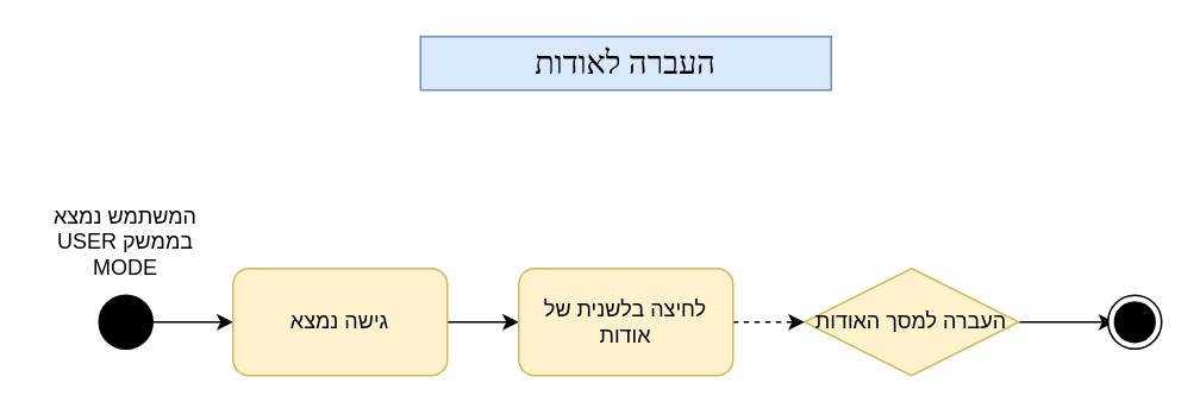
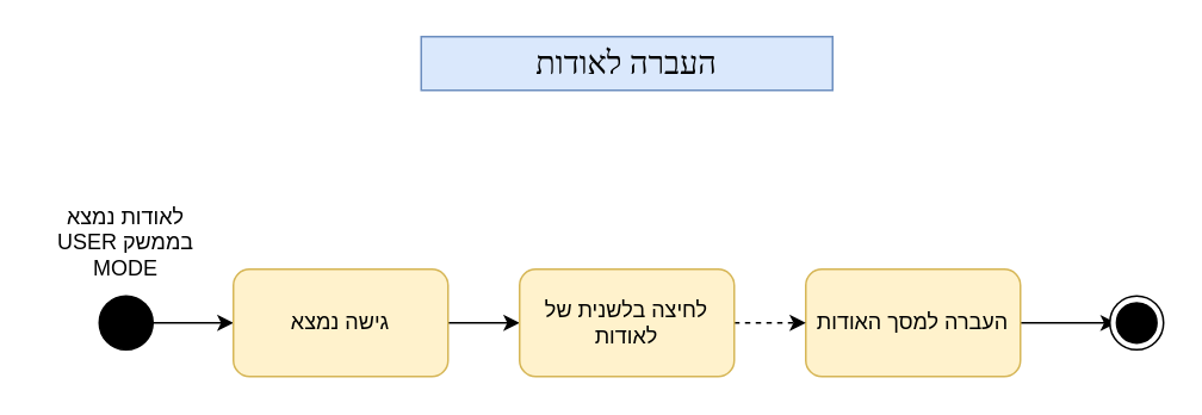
  <mxCell id="0" />
  <mxCell id="1" parent="0" />
  <mxCell id="2" value="" style="edgeStyle=orthogonalEdgeStyle;rounded=0;orthogonalLoop=1;jettySize=auto;html=1;fontSize=18;fontColor=none;" parent="1" source="3" target="8" edge="1"><mxGeometry relative="1" as="geometry" /></mxCell>
  <mxCell id="3" value="" style="ellipse;whiteSpace=wrap;html=1;aspect=fixed;fillColor=#000000;" parent="1" vertex="1"><mxGeometry x="55" y="165" width="30" height="30" as="geometry" /></mxCell>
- <mxCell id="4" value="המשתמש נמצא בממשק USER MODE" style="text;html=1;strokeColor=none;fillColor=none;align=center;verticalAlign=middle;whiteSpace=wrap;rounded=0;textDirection=rtl;" parent="1" vertex="1"><mxGeometry x="20" y="120" width="100" height="30" as="geometry" /></mxCell>
+ <mxCell id="4" value="לאודות נמצא בממשק USER MODE" style="text;html=1;strokeColor=none;fillColor=none;align=center;verticalAlign=middle;whiteSpace=wrap;rounded=0;textDirection=rtl;" parent="1" vertex="1"><mxGeometry x="20" y="120" width="100" height="30" as="geometry" /></mxCell>
  <mxCell id="5" value="" style="endArrow=classic;html=1;rounded=0;exitX=1;exitY=0.5;exitDx=0;exitDy=0;entryX=0;entryY=0.5;entryDx=0;entryDy=0;" parent="1" edge="1"><mxGeometry width="50" height="50" relative="1" as="geometry"><mxPoint x="240" y="180" as="sourcePoint" /><mxPoint x="290" y="180" as="targetPoint" /></mxGeometry></mxCell>
  <mxCell id="6" value="" style="edgeStyle=orthogonalEdgeStyle;rounded=0;orthogonalLoop=1;jettySize=auto;html=1;fontSize=18;fontColor=none;" parent="1" source="7" target="11" edge="1"><mxGeometry relative="1" as="geometry" /></mxCell>
- <mxCell id="7" value="העברה למסך האודות" style="rhombus;whiteSpace=wrap;html=1;fillColor=#fff2cc;strokeColor=#d6b656;align=center;textDirection=rtl;" parent="1" vertex="1"><mxGeometry x="450" y="150" width="120" height="60" as="geometry" /></mxCell>
+ <mxCell id="7" value="העברה למסך האודות" style="rounded=1;whiteSpace=wrap;html=1;fillColor=#fff2cc;strokeColor=#d6b656;align=center;textDirection=rtl;" parent="1" vertex="1"><mxGeometry x="450" y="150" width="120" height="60" as="geometry" /></mxCell>
  <mxCell id="8" value="גישה נמצא" style="rounded=1;whiteSpace=wrap;html=1;fillColor=#fff2cc;strokeColor=#d6b656;align=center;textDirection=rtl;" parent="1" vertex="1"><mxGeometry x="130" y="150" width="120" height="60" as="geometry" /></mxCell>
  <mxCell id="9" value="&lt;span style=&quot;font-family: &amp;#34;david&amp;#34;&quot;&gt;&lt;font style=&quot;font-size: 18px&quot;&gt;העברה לאודות&lt;/font&gt;&lt;/span&gt;" style="rounded=0;whiteSpace=wrap;html=1;labelBackgroundColor=none;fillColor=#dae8fc;strokeColor=#6c8ebf;align=center;textDirection=rtl;fontSize=18;fontStyle=0" parent="1" vertex="1"><mxGeometry x="235" y="20" width="230" height="30" as="geometry" /></mxCell>
  <mxCell id="10" value="" style="ellipse;whiteSpace=wrap;html=1;aspect=fixed;fillColor=#FFFFFF;fontColor=none;labelBackgroundColor=none;noLabel=1;" parent="1" vertex="1"><mxGeometry x="620" y="165" width="30" height="30" as="geometry" /></mxCell>
  <mxCell id="11" value="" style="ellipse;whiteSpace=wrap;html=1;aspect=fixed;fillColor=#000000;" parent="1" vertex="1"><mxGeometry x="623.75" y="168.75" width="22.5" height="22.5" as="geometry" /></mxCell>
  <mxCell id="12" value="" style="edgeStyle=orthogonalEdgeStyle;rounded=0;orthogonalLoop=1;jettySize=auto;html=1;fontSize=18;fontColor=none;dashed=1;" parent="1" source="13" target="7" edge="1"><mxGeometry relative="1" as="geometry" /></mxCell>
- <mxCell id="13" value="לחיצה בלשנית של אודות" style="rounded=1;whiteSpace=wrap;html=1;fillColor=#fff2cc;strokeColor=#d6b656;align=center;textDirection=rtl;" parent="1" vertex="1"><mxGeometry x="290" y="150" width="120" height="60" as="geometry" /></mxCell>
+ <mxCell id="13" value="לחיצה בלשנית של לאודות" style="rounded=1;whiteSpace=wrap;html=1;fillColor=#fff2cc;strokeColor=#d6b656;align=center;textDirection=rtl;" parent="1" vertex="1"><mxGeometry x="290" y="150" width="120" height="60" as="geometry" /></mxCell>
